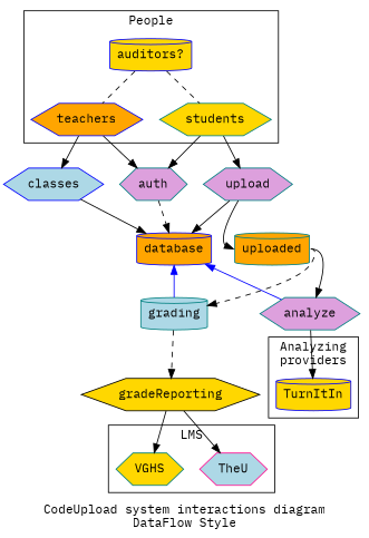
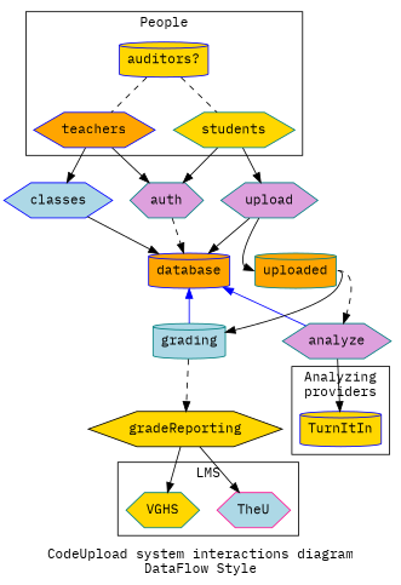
  digraph {
    fontname="IBM Plex Mono"
    label="CodeUpload system interactions diagram\nDataFlow Style"
    rankdir=TB
    node [color=teal fillcolor=gold fontname="IBM Plex Mono" shape=hexagon style=filled]
    edge [fontname="IBM Plex Mono"]
    TheU [color=deeppink fillcolor=lightblue]
    VGHS
    TurnItIn [color=blue shape=cylinder]
    teachers [color=blue fillcolor=orange]
    students
    n6 [color=blue label="auditors?" shape=cylinder]
    auth [fillcolor=plum]
    classes [color=blue fillcolor=lightblue]
    upload [fillcolor=plum]
    database [color=blue fillcolor=orange shape=cylinder]
    uploaded [fillcolor=orange shape=cylinder]
    grading [fillcolor=lightblue shape=cylinder]
    analyze [fillcolor=plum]
    gradeReporting [color=black]
    subgraph cluster_1 {
      label=LMS
      TheU
      VGHS
    }
    subgraph cluster_2 {
      label="Analyzing\nproviders"
      TurnItIn
    }
    subgraph cluster_3 {
      label=People
      teachers
      students
      n6
    }
    teachers -> auth
    teachers -> classes
    students -> auth
    students -> upload
    n6 -> teachers [dir=none style=dashed]
    n6 -> students [dir=none style=dashed]
    auth -> database [style=dashed]
    classes -> database
    upload -> database
    upload -> uploaded [headport=w]
    database -> grading [color=blue dir=back]
    database -> analyze [color=blue dir=back]
-   uploaded -> grading [tailport=e style=dashed]
-   uploaded -> analyze [tailport=e]
+   uploaded -> grading [tailport=e]
+   uploaded -> analyze [tailport=e style=dashed]
    grading -> gradeReporting [style=dashed]
    analyze -> TurnItIn
    gradeReporting -> TheU
    gradeReporting -> VGHS
  }
